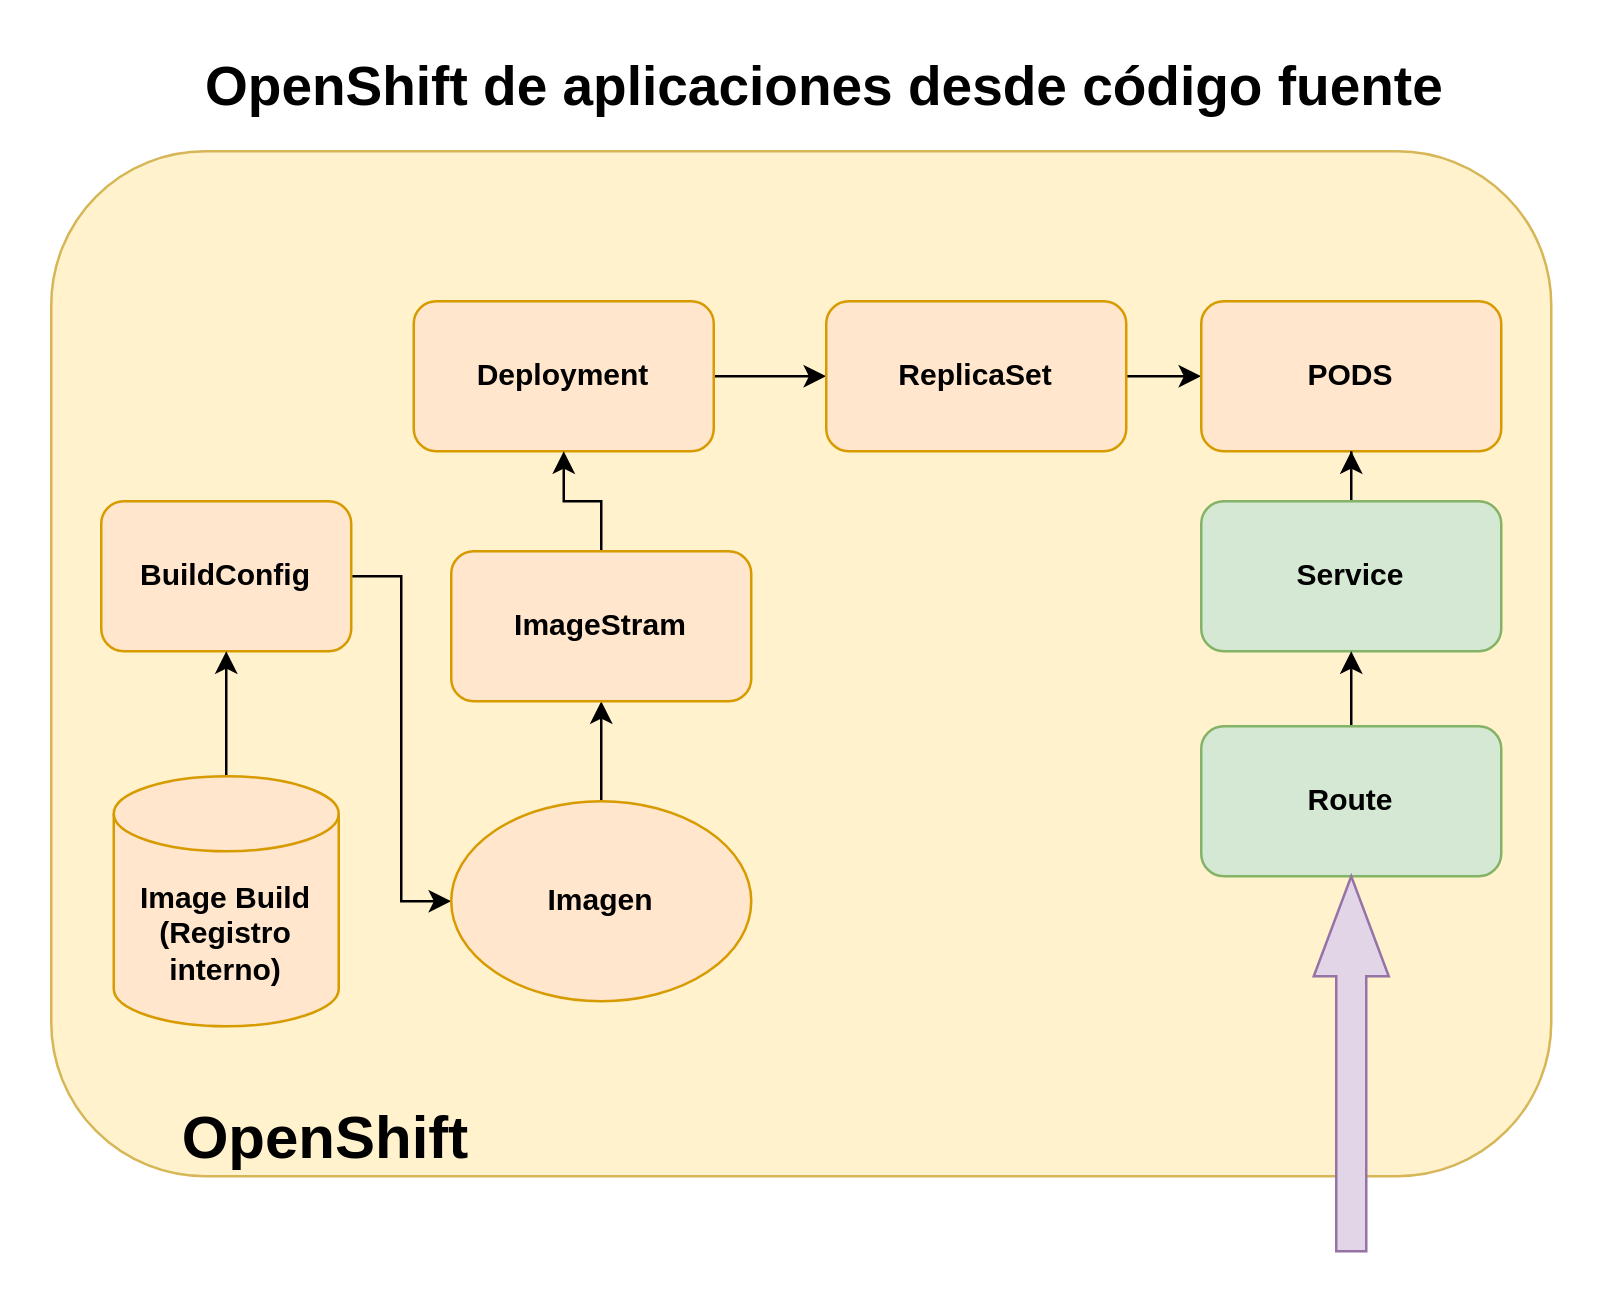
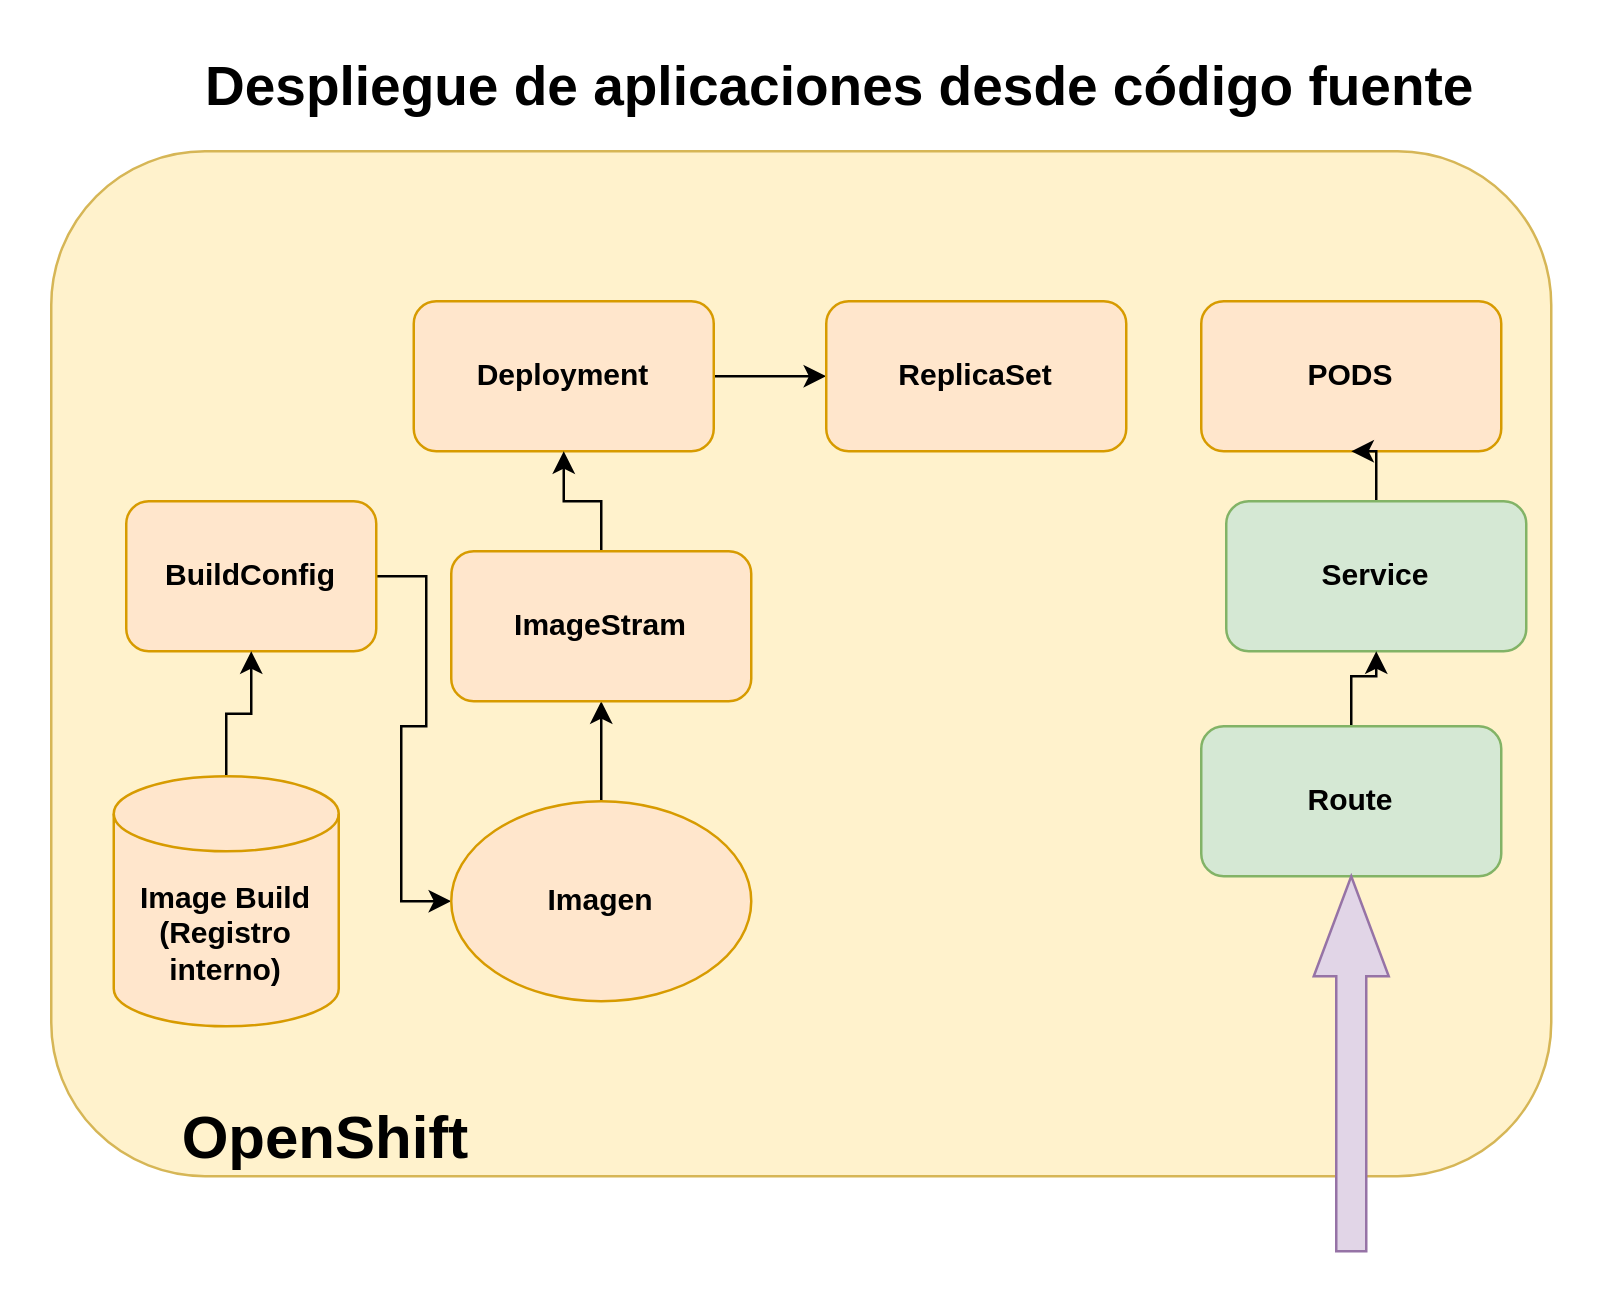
  <mxCell id="0" />
  <mxCell id="1" parent="0" />
  <mxCell id="2" value="" style="rounded=1;whiteSpace=wrap;html=1;labelPosition=center;verticalLabelPosition=bottom;align=center;verticalAlign=top;fillColor=#fff2cc;strokeColor=#d6b656;" parent="1" vertex="1"><mxGeometry x="20" y="60" width="600" height="410" as="geometry" /></mxCell>
  <mxCell id="3" value="" style="edgeStyle=orthogonalEdgeStyle;rounded=0;orthogonalLoop=1;jettySize=auto;html=1;" parent="1" source="4" target="8" edge="1"><mxGeometry relative="1" as="geometry" /></mxCell>
  <mxCell id="4" value="&lt;b&gt;Deployment&lt;/b&gt;" style="rounded=1;whiteSpace=wrap;html=1;fillColor=#ffe6cc;strokeColor=#d79b00;" parent="1" vertex="1"><mxGeometry x="165" y="120" width="120" height="60" as="geometry" /></mxCell>
  <mxCell id="5" value="" style="edgeStyle=orthogonalEdgeStyle;rounded=0;orthogonalLoop=1;jettySize=auto;html=1;entryX=0;entryY=0.5;entryDx=0;entryDy=0;" edge="1" parent="1" source="6" target="20"><mxGeometry relative="1" as="geometry"><mxPoint x="210" y="230" as="targetPoint" /></mxGeometry></mxCell>
- <mxCell id="6" value="&lt;b&gt;BuildConfig&lt;/b&gt;" style="rounded=1;whiteSpace=wrap;html=1;fillColor=#ffe6cc;strokeColor=#d79b00;" parent="1" vertex="1"><mxGeometry x="40" y="200" width="100" height="60" as="geometry" /></mxCell>
- <mxCell id="7" value="" style="edgeStyle=orthogonalEdgeStyle;rounded=0;orthogonalLoop=1;jettySize=auto;html=1;" parent="1" source="8" target="9" edge="1"><mxGeometry relative="1" as="geometry" /></mxCell>
+ <mxCell id="6" value="&lt;b&gt;BuildConfig&lt;/b&gt;" style="rounded=1;whiteSpace=wrap;html=1;fillColor=#ffe6cc;strokeColor=#d79b00;" parent="1" vertex="1"><mxGeometry x="50" y="200" width="100" height="60" as="geometry" /></mxCell>
  <mxCell id="8" value="&lt;b&gt;ReplicaSet&lt;/b&gt;" style="rounded=1;whiteSpace=wrap;html=1;fillColor=#ffe6cc;strokeColor=#d79b00;" parent="1" vertex="1"><mxGeometry x="330" y="120" width="120" height="60" as="geometry" /></mxCell>
  <mxCell id="9" value="&lt;b&gt;PODS&lt;/b&gt;" style="rounded=1;whiteSpace=wrap;html=1;fillColor=#ffe6cc;strokeColor=#d79b00;" parent="1" vertex="1"><mxGeometry x="480" y="120" width="120" height="60" as="geometry" /></mxCell>
- <mxCell id="10" value="&lt;div align=&quot;center&quot;&gt;&lt;font size=&quot;1&quot;&gt;&lt;b style=&quot;font-size: 22px;&quot;&gt;OpenShift de aplicaciones desde código fuente&lt;br&gt;&lt;/b&gt;&lt;/font&gt;&lt;/div&gt;" style="text;strokeColor=none;align=left;fillColor=none;html=1;verticalAlign=middle;whiteSpace=wrap;rounded=0;" parent="1" vertex="1"><mxGeometry x="80" y="20" width="520" height="30" as="geometry" /></mxCell>
+ <mxCell id="10" value="&lt;div align=&quot;center&quot;&gt;&lt;font size=&quot;1&quot;&gt;&lt;b style=&quot;font-size: 22px;&quot;&gt;Despliegue de aplicaciones desde código fuente&lt;br&gt;&lt;/b&gt;&lt;/font&gt;&lt;/div&gt;" style="text;strokeColor=none;align=left;fillColor=none;html=1;verticalAlign=middle;whiteSpace=wrap;rounded=0;" parent="1" vertex="1"><mxGeometry x="80" y="20" width="520" height="30" as="geometry" /></mxCell>
  <mxCell id="11" value="" style="edgeStyle=orthogonalEdgeStyle;rounded=0;orthogonalLoop=1;jettySize=auto;html=1;" parent="1" source="12" target="9" edge="1"><mxGeometry relative="1" as="geometry" /></mxCell>
- <mxCell id="12" value="&lt;b&gt;Service&lt;/b&gt;" style="rounded=1;whiteSpace=wrap;html=1;fillColor=#d5e8d4;strokeColor=#82b366;" parent="1" vertex="1"><mxGeometry x="480" y="200" width="120" height="60" as="geometry" /></mxCell>
+ <mxCell id="12" value="&lt;b&gt;Service&lt;/b&gt;" style="rounded=1;whiteSpace=wrap;html=1;fillColor=#d5e8d4;strokeColor=#82b366;" parent="1" vertex="1"><mxGeometry x="490" y="200" width="120" height="60" as="geometry" /></mxCell>
  <mxCell id="13" value="" style="edgeStyle=orthogonalEdgeStyle;rounded=0;orthogonalLoop=1;jettySize=auto;html=1;" parent="1" source="14" target="12" edge="1"><mxGeometry relative="1" as="geometry" /></mxCell>
  <mxCell id="14" value="&lt;b&gt;Route&lt;/b&gt;" style="rounded=1;whiteSpace=wrap;html=1;fillColor=#d5e8d4;strokeColor=#82b366;" parent="1" vertex="1"><mxGeometry x="480" y="290" width="120" height="60" as="geometry" /></mxCell>
  <mxCell id="15" value="" style="html=1;shadow=0;dashed=0;align=center;verticalAlign=middle;shape=mxgraph.arrows2.arrow;dy=0.6;dx=40;direction=north;notch=0;fillColor=#e1d5e7;strokeColor=#9673a6;" parent="1" vertex="1"><mxGeometry x="525" y="350" width="30" height="150" as="geometry" /></mxCell>
  <mxCell id="16" value="&lt;h1&gt;OpenShift&lt;/h1&gt;" style="text;strokeColor=none;align=center;fillColor=none;html=1;verticalAlign=middle;whiteSpace=wrap;rounded=0;" parent="1" vertex="1"><mxGeometry x="100" y="440" width="60" height="30" as="geometry" /></mxCell>
  <mxCell id="17" value="" style="edgeStyle=orthogonalEdgeStyle;rounded=0;orthogonalLoop=1;jettySize=auto;html=1;" edge="1" parent="1" source="18" target="6"><mxGeometry relative="1" as="geometry" /></mxCell>
  <mxCell id="18" value="&lt;div&gt;&lt;b&gt;Image Build&lt;/b&gt;&lt;/div&gt;&lt;div&gt;&lt;b&gt;(Registro interno)&lt;/b&gt;&lt;br&gt;&lt;/div&gt;" style="shape=cylinder3;whiteSpace=wrap;html=1;boundedLbl=1;backgroundOutline=1;size=15;fillColor=#ffe6cc;strokeColor=#d79b00;" vertex="1" parent="1"><mxGeometry x="45" y="310" width="90" height="100" as="geometry" /></mxCell>
  <mxCell id="19" value="" style="edgeStyle=orthogonalEdgeStyle;rounded=0;orthogonalLoop=1;jettySize=auto;html=1;" edge="1" parent="1" source="20" target="22"><mxGeometry relative="1" as="geometry" /></mxCell>
  <mxCell id="20" value="&lt;b&gt;Imagen&lt;/b&gt;" style="ellipse;whiteSpace=wrap;html=1;fillColor=#ffe6cc;strokeColor=#d79b00;" vertex="1" parent="1"><mxGeometry x="180" y="320" width="120" height="80" as="geometry" /></mxCell>
  <mxCell id="21" value="" style="edgeStyle=orthogonalEdgeStyle;rounded=0;orthogonalLoop=1;jettySize=auto;html=1;" edge="1" parent="1" source="22" target="4"><mxGeometry relative="1" as="geometry" /></mxCell>
  <mxCell id="22" value="&lt;b&gt;ImageStram&lt;/b&gt;" style="rounded=1;whiteSpace=wrap;html=1;fillColor=#ffe6cc;strokeColor=#d79b00;" vertex="1" parent="1"><mxGeometry x="180" y="220" width="120" height="60" as="geometry" /></mxCell>
